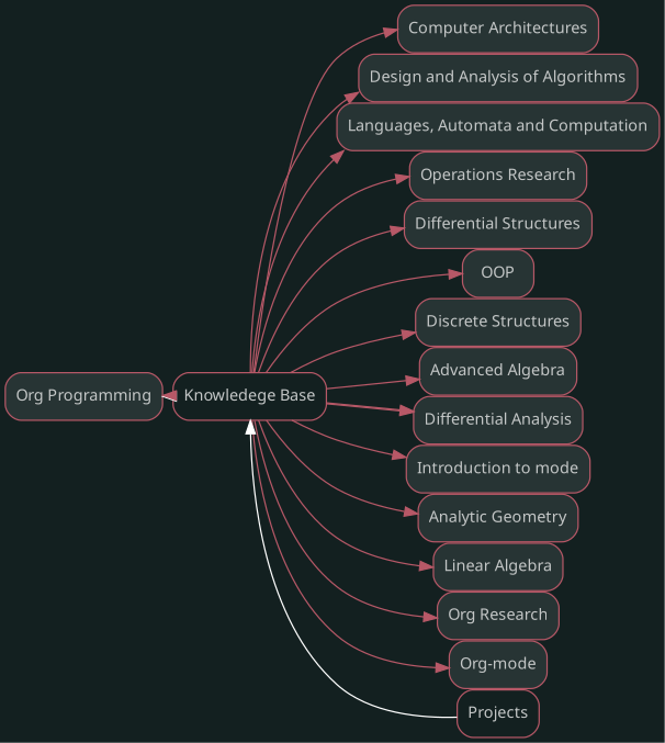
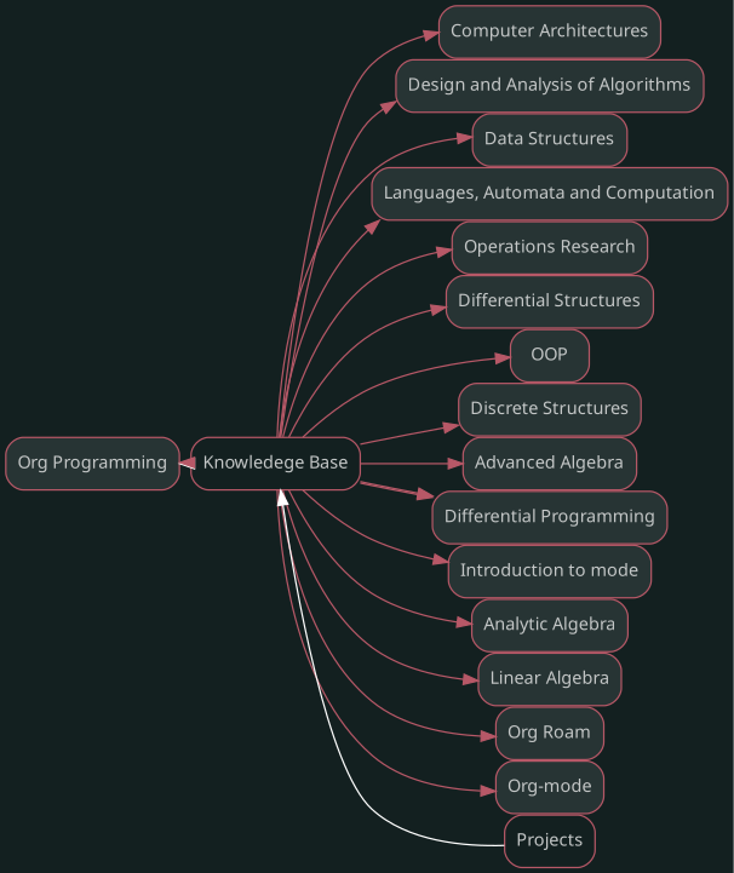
  digraph {
    bgcolor="#132020"
    nodesep=0
    rankdir=LR
    ranksep=0
    node [color="#b75867" fillcolor="#273434" fontcolor="#c4c7c7" fontname=sans fontsize="12px" labelfontname=sans shape=rectangle style="rounded,filled"]
    edge [color="#b75867"]
    n1 [label="Org Programming"]
    n2 [fillcolor="#FFFFFF" label="Knowledege Base" style=rounded]
    n3 [label="Computer Architectures"]
    n4 [label="Design and Analysis of Algorithms"]
+   n5 [label="Data Structures"]
    n6 [label="Languages, Automata and Computation"]
    n7 [label="Operations Research"]
    n8 [label="Differential Structures"]
    n9 [label=OOP]
    n10 [label="Discrete Structures"]
    n11 [label="Advanced Algebra"]
-   n12 [label="Differential Analysis"]
+   n12 [label="Differential Programming"]
    n13 [label="Introduction to mode"]
-   n14 [label="Analytic Geometry"]
+   n14 [label="Analytic Algebra"]
    n15 [label="Linear Algebra"]
-   n16 [label="Org Research"]
+   n16 [label="Org Roam"]
    n17 [label="Org-mode"]
    n18 [fillcolor="#FFFFFF" label=Projects style=rounded]
    subgraph sub_1 {
    }
    subgraph sub_2 {
      n1
      n2
    }
    subgraph sub_3 {
      n1
      n2
      n3
      n4
+     n5
      n6
      n7
      n8
      n9
      n10
      n11
      n12
      n13
      n14
      n15
      n16
      n17
    }
    subgraph sub_4 {
      n2
      n18
    }
    n1 -> n2 [color="#FFFFFF" dir=back]
    n2 -> n1
    n2 -> n3
    n2 -> n4
+   n2 -> n5
    n2 -> n6
    n2 -> n7
    n2 -> n8
    n2 -> n9
    n2 -> n10
    n2 -> n11
    n2 -> n12
    n2 -> n12
    n2 -> n13
    n2 -> n14
    n2 -> n15
    n2 -> n16
    n2 -> n17
    n2 -> n18 [color="#FFFFFF" dir=back]
  }
